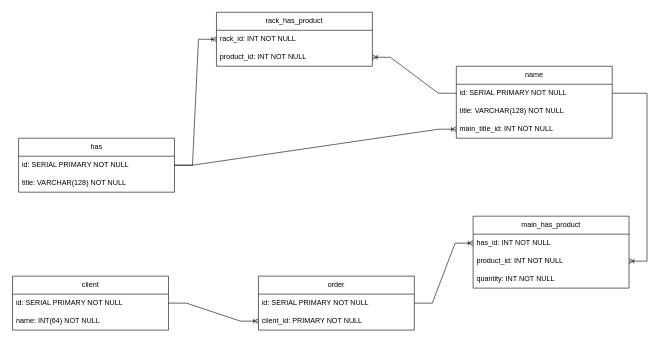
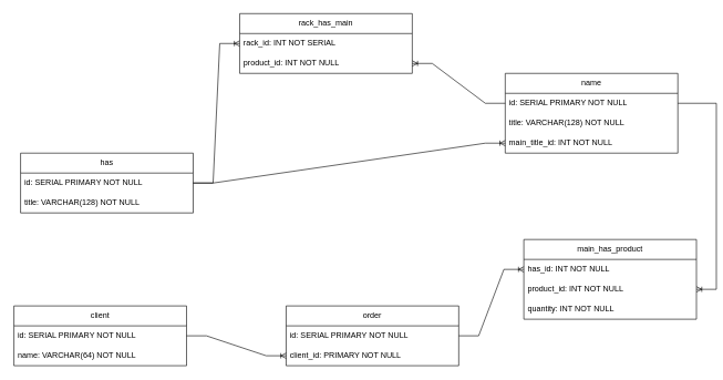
  <mxCell id="0" />
  <mxCell id="1" parent="0" />
  <mxCell id="2" value="name" style="swimlane;fontStyle=0;childLayout=stackLayout;horizontal=1;startSize=30;horizontalStack=0;resizeParent=1;resizeParentMax=0;resizeLast=0;collapsible=1;marginBottom=0;whiteSpace=wrap;html=1;" parent="1" vertex="1"><mxGeometry x="760" y="110" width="260" height="120" as="geometry" /></mxCell>
  <mxCell id="3" value="id: SERIAL PRIMARY NOT NULL" style="text;strokeColor=none;fillColor=none;align=left;verticalAlign=middle;spacingLeft=4;spacingRight=4;overflow=hidden;points=[[0,0.5],[1,0.5]];portConstraint=eastwest;rotatable=0;whiteSpace=wrap;html=1;" parent="2" vertex="1"><mxGeometry y="30" width="260" height="30" as="geometry" /></mxCell>
  <mxCell id="4" value="title: VARCHAR(128) NOT NULL&amp;nbsp;&amp;nbsp;" style="text;strokeColor=none;fillColor=none;align=left;verticalAlign=middle;spacingLeft=4;spacingRight=4;overflow=hidden;points=[[0,0.5],[1,0.5]];portConstraint=eastwest;rotatable=0;whiteSpace=wrap;html=1;" parent="2" vertex="1"><mxGeometry y="60" width="260" height="30" as="geometry" /></mxCell>
  <mxCell id="5" value="main_title_id: INT NOT NULL&amp;nbsp;&amp;nbsp;" style="text;strokeColor=none;fillColor=none;align=left;verticalAlign=middle;spacingLeft=4;spacingRight=4;overflow=hidden;points=[[0,0.5],[1,0.5]];portConstraint=eastwest;rotatable=0;whiteSpace=wrap;html=1;" parent="2" vertex="1"><mxGeometry y="90" width="260" height="30" as="geometry" /></mxCell>
  <mxCell id="6" value="has" style="swimlane;fontStyle=0;childLayout=stackLayout;horizontal=1;startSize=30;horizontalStack=0;resizeParent=1;resizeParentMax=0;resizeLast=0;collapsible=1;marginBottom=0;whiteSpace=wrap;html=1;" parent="1" vertex="1"><mxGeometry x="30" y="230" width="260" height="90" as="geometry" /></mxCell>
  <mxCell id="7" value="id: SERIAL PRIMARY NOT NULL" style="text;strokeColor=none;fillColor=none;align=left;verticalAlign=middle;spacingLeft=4;spacingRight=4;overflow=hidden;points=[[0,0.5],[1,0.5]];portConstraint=eastwest;rotatable=0;whiteSpace=wrap;html=1;" parent="6" vertex="1"><mxGeometry y="30" width="260" height="30" as="geometry" /></mxCell>
  <mxCell id="8" value="title: VARCHAR(128) NOT NULL&amp;nbsp;&amp;nbsp;" style="text;strokeColor=none;fillColor=none;align=left;verticalAlign=middle;spacingLeft=4;spacingRight=4;overflow=hidden;points=[[0,0.5],[1,0.5]];portConstraint=eastwest;rotatable=0;whiteSpace=wrap;html=1;" parent="6" vertex="1"><mxGeometry y="60" width="260" height="30" as="geometry" /></mxCell>
  <mxCell id="9" value="" style="edgeStyle=entityRelationEdgeStyle;fontSize=12;html=1;endArrow=ERoneToMany;rounded=0;entryX=0;entryY=0.5;entryDx=0;entryDy=0;" parent="1" source="7" target="5" edge="1"><mxGeometry width="100" height="100" relative="1" as="geometry"><mxPoint x="780" y="430" as="sourcePoint" /><mxPoint x="880" y="330" as="targetPoint" /></mxGeometry></mxCell>
- <mxCell id="10" value="rack_has_product" style="swimlane;fontStyle=0;childLayout=stackLayout;horizontal=1;startSize=30;horizontalStack=0;resizeParent=1;resizeParentMax=0;resizeLast=0;collapsible=1;marginBottom=0;whiteSpace=wrap;html=1;" parent="1" vertex="1"><mxGeometry y="20" width="260" height="90" as="geometry" x="360" /></mxCell>
- <mxCell id="11" value="rack_id: INT NOT NULL" style="text;strokeColor=none;fillColor=none;align=left;verticalAlign=middle;spacingLeft=4;spacingRight=4;overflow=hidden;points=[[0,0.5],[1,0.5]];portConstraint=eastwest;rotatable=0;whiteSpace=wrap;html=1;" parent="10" vertex="1"><mxGeometry y="30" width="260" height="30" as="geometry" /></mxCell>
+ <mxCell id="10" value="rack_has_main" style="swimlane;fontStyle=0;childLayout=stackLayout;horizontal=1;startSize=30;horizontalStack=0;resizeParent=1;resizeParentMax=0;resizeLast=0;collapsible=1;marginBottom=0;whiteSpace=wrap;html=1;" parent="1" vertex="1"><mxGeometry y="20" width="260" height="90" as="geometry" x="360" /></mxCell>
+ <mxCell id="11" value="rack_id: INT NOT SERIAL" style="text;strokeColor=none;fillColor=none;align=left;verticalAlign=middle;spacingLeft=4;spacingRight=4;overflow=hidden;points=[[0,0.5],[1,0.5]];portConstraint=eastwest;rotatable=0;whiteSpace=wrap;html=1;" parent="10" vertex="1"><mxGeometry y="30" width="260" height="30" as="geometry" /></mxCell>
  <mxCell id="12" value="product_id: INT NOT NULL&amp;nbsp;&amp;nbsp;" style="text;strokeColor=none;fillColor=none;align=left;verticalAlign=middle;spacingLeft=4;spacingRight=4;overflow=hidden;points=[[0,0.5],[1,0.5]];portConstraint=eastwest;rotatable=0;whiteSpace=wrap;html=1;" parent="10" vertex="1"><mxGeometry y="60" width="260" height="30" as="geometry" /></mxCell>
  <mxCell id="13" value="" style="edgeStyle=entityRelationEdgeStyle;fontSize=12;html=1;endArrow=ERoneToMany;rounded=0;" parent="1" source="7" target="11" edge="1"><mxGeometry width="100" height="100" relative="1" as="geometry"><mxPoint x="340" y="305" as="sourcePoint" /><mxPoint x="770" y="225" as="targetPoint" /></mxGeometry></mxCell>
  <mxCell id="14" value="" style="edgeStyle=entityRelationEdgeStyle;fontSize=12;html=1;endArrow=ERoneToMany;rounded=0;" parent="1" source="3" target="12" edge="1"><mxGeometry width="100" height="100" relative="1" as="geometry"><mxPoint x="470" y="380" as="sourcePoint" /><mxPoint x="670" y="180" as="targetPoint" /></mxGeometry></mxCell>
  <mxCell id="15" value="order" style="swimlane;fontStyle=0;childLayout=stackLayout;horizontal=1;startSize=30;horizontalStack=0;resizeParent=1;resizeParentMax=0;resizeLast=0;collapsible=1;marginBottom=0;whiteSpace=wrap;html=1;" parent="1" vertex="1"><mxGeometry x="430" y="460" width="260" height="90" as="geometry" /></mxCell>
  <mxCell id="16" value="id: SERIAL PRIMARY NOT NULL" style="text;strokeColor=none;fillColor=none;align=left;verticalAlign=middle;spacingLeft=4;spacingRight=4;overflow=hidden;points=[[0,0.5],[1,0.5]];portConstraint=eastwest;rotatable=0;whiteSpace=wrap;html=1;" parent="15" vertex="1"><mxGeometry y="30" width="260" height="30" as="geometry" /></mxCell>
  <mxCell id="17" value="client_id: PRIMARY NOT NULL" style="text;strokeColor=none;fillColor=none;align=left;verticalAlign=middle;spacingLeft=4;spacingRight=4;overflow=hidden;points=[[0,0.5],[1,0.5]];portConstraint=eastwest;rotatable=0;whiteSpace=wrap;html=1;" vertex="1" parent="15"><mxGeometry y="60" width="260" height="30" as="geometry" /></mxCell>
  <mxCell id="18" value="main_has_product" style="swimlane;fontStyle=0;childLayout=stackLayout;horizontal=1;startSize=30;horizontalStack=0;resizeParent=1;resizeParentMax=0;resizeLast=0;collapsible=1;marginBottom=0;whiteSpace=wrap;html=1;" parent="1" vertex="1"><mxGeometry x="788" y="360" width="260" height="120" as="geometry" /></mxCell>
  <mxCell id="19" value="has_id: INT NOT NULL" style="text;strokeColor=none;fillColor=none;align=left;verticalAlign=middle;spacingLeft=4;spacingRight=4;overflow=hidden;points=[[0,0.5],[1,0.5]];portConstraint=eastwest;rotatable=0;whiteSpace=wrap;html=1;" parent="18" vertex="1"><mxGeometry y="30" width="260" height="30" as="geometry" /></mxCell>
  <mxCell id="20" value="product_id: INT NOT NULL&amp;nbsp;&amp;nbsp;" style="text;strokeColor=none;fillColor=none;align=left;verticalAlign=middle;spacingLeft=4;spacingRight=4;overflow=hidden;points=[[0,0.5],[1,0.5]];portConstraint=eastwest;rotatable=0;whiteSpace=wrap;html=1;" parent="18" vertex="1"><mxGeometry y="60" width="260" height="30" as="geometry" /></mxCell>
  <mxCell id="21" value="quantity: INT NOT NULL&amp;nbsp;&amp;nbsp;" style="text;strokeColor=none;fillColor=none;align=left;verticalAlign=middle;spacingLeft=4;spacingRight=4;overflow=hidden;points=[[0,0.5],[1,0.5]];portConstraint=eastwest;rotatable=0;whiteSpace=wrap;html=1;" parent="18" vertex="1"><mxGeometry y="90" width="260" height="30" as="geometry" /></mxCell>
  <mxCell id="22" value="" style="edgeStyle=entityRelationEdgeStyle;fontSize=12;html=1;endArrow=ERoneToMany;rounded=0;" parent="1" source="16" target="19" edge="1"><mxGeometry width="100" height="100" relative="1" as="geometry"><mxPoint x="300" y="285" as="sourcePoint" /><mxPoint x="770" y="225" as="targetPoint" /></mxGeometry></mxCell>
  <mxCell id="23" value="" style="edgeStyle=entityRelationEdgeStyle;fontSize=12;html=1;endArrow=ERoneToMany;rounded=0;" parent="1" source="3" target="20" edge="1"><mxGeometry width="100" height="100" relative="1" as="geometry"><mxPoint x="700" y="515" as="sourcePoint" /><mxPoint x="1100" y="260" as="targetPoint" /></mxGeometry></mxCell>
  <mxCell id="24" value="client" style="swimlane;fontStyle=0;childLayout=stackLayout;horizontal=1;startSize=30;horizontalStack=0;resizeParent=1;resizeParentMax=0;resizeLast=0;collapsible=1;marginBottom=0;whiteSpace=wrap;html=1;" vertex="1" parent="1"><mxGeometry x="20" y="460" width="260" height="90" as="geometry" /></mxCell>
  <mxCell id="25" value="id: SERIAL PRIMARY NOT NULL" style="text;strokeColor=none;fillColor=none;align=left;verticalAlign=middle;spacingLeft=4;spacingRight=4;overflow=hidden;points=[[0,0.5],[1,0.5]];portConstraint=eastwest;rotatable=0;whiteSpace=wrap;html=1;" vertex="1" parent="24"><mxGeometry y="30" width="260" height="30" as="geometry" /></mxCell>
- <mxCell id="26" value="name: INT(64) NOT NULL" style="text;strokeColor=none;fillColor=none;align=left;verticalAlign=middle;spacingLeft=4;spacingRight=4;overflow=hidden;points=[[0,0.5],[1,0.5]];portConstraint=eastwest;rotatable=0;whiteSpace=wrap;html=1;" vertex="1" parent="24"><mxGeometry y="60" width="260" height="30" as="geometry" /></mxCell>
+ <mxCell id="26" value="name: VARCHAR(64) NOT NULL" style="text;strokeColor=none;fillColor=none;align=left;verticalAlign=middle;spacingLeft=4;spacingRight=4;overflow=hidden;points=[[0,0.5],[1,0.5]];portConstraint=eastwest;rotatable=0;whiteSpace=wrap;html=1;" vertex="1" parent="24"><mxGeometry y="60" width="260" height="30" as="geometry" /></mxCell>
  <mxCell id="27" value="" style="edgeStyle=entityRelationEdgeStyle;fontSize=12;html=1;endArrow=ERoneToMany;rounded=0;" edge="1" parent="1" source="25" target="17"><mxGeometry width="100" height="100" relative="1" as="geometry"><mxPoint x="700" y="515" as="sourcePoint" /><mxPoint x="798" y="415" as="targetPoint" /></mxGeometry></mxCell>
